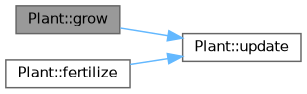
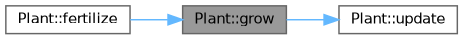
  digraph {
    rankdir=RL
    node [color=grey40 fillcolor=white fontname=Helvetica fontsize=10 shape=box style=filled]
    edge [color=steelblue1 dir=back fontname=Helvetica fontsize=10 labelfontname=Helvetica labelfontsize=10 style=solid]
    n1 [color=gray40 fillcolor=grey60 fontcolor=black height=0.2 label="Plant::grow" width=0.4]
    n2 [height=0.2 label="Plant::fertilize" width=0.4]
    n3 [height=0.2 label="Plant::update" width=0.4]
-   n3 -> n2
+   n1 -> n2
    n3 -> n1
  }
